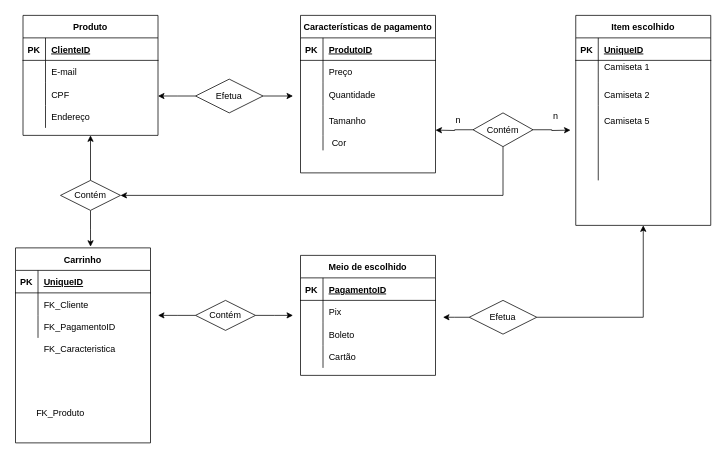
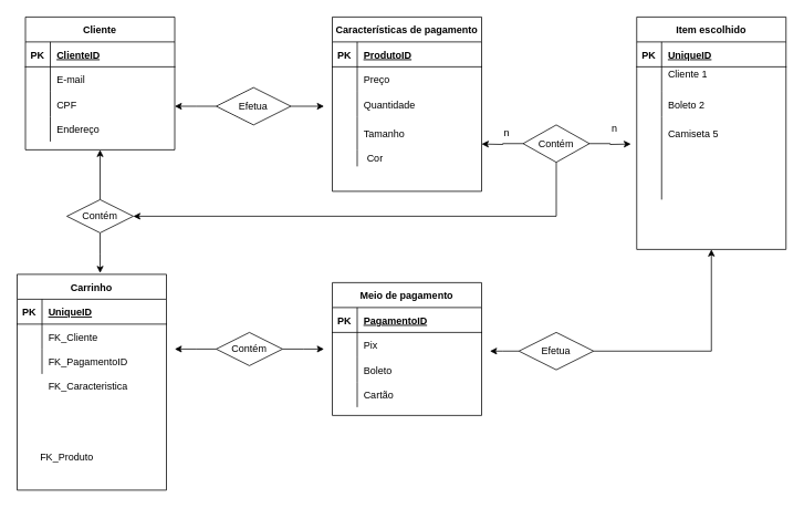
  <mxCell id="0" />
  <mxCell id="1" parent="0" />
- <mxCell id="2" value="Produto" style="shape=table;startSize=30;container=1;collapsible=1;childLayout=tableLayout;fixedRows=1;rowLines=0;fontStyle=1;align=center;resizeLast=1;" vertex="1" parent="1"><mxGeometry x="30" y="20" width="180" height="160" as="geometry" /></mxCell>
+ <mxCell id="2" value="Cliente" style="shape=table;startSize=30;container=1;collapsible=1;childLayout=tableLayout;fixedRows=1;rowLines=0;fontStyle=1;align=center;resizeLast=1;" vertex="1" parent="1"><mxGeometry x="30" y="20" width="180" height="160" as="geometry" /></mxCell>
  <mxCell id="3" value="" style="shape=tableRow;horizontal=0;startSize=0;swimlaneHead=0;swimlaneBody=0;fillColor=none;collapsible=0;dropTarget=0;points=[[0,0.5],[1,0.5]];portConstraint=eastwest;top=0;left=0;right=0;bottom=1;" vertex="1" parent="2"><mxGeometry y="30" width="180" height="30" as="geometry" /></mxCell>
  <mxCell id="4" value="PK" style="shape=partialRectangle;connectable=0;fillColor=none;top=0;left=0;bottom=0;right=0;fontStyle=1;overflow=hidden;" vertex="1" parent="3"><mxGeometry width="30" height="30" as="geometry"><mxRectangle width="30" height="30" as="alternateBounds" /></mxGeometry></mxCell>
  <mxCell id="5" value="ClienteID" style="shape=partialRectangle;connectable=0;fillColor=none;top=0;left=0;bottom=0;right=0;align=left;spacingLeft=6;fontStyle=5;overflow=hidden;" vertex="1" parent="3"><mxGeometry x="30" width="150" height="30" as="geometry"><mxRectangle width="150" height="30" as="alternateBounds" /></mxGeometry></mxCell>
  <mxCell id="6" value="" style="shape=tableRow;horizontal=0;startSize=0;swimlaneHead=0;swimlaneBody=0;fillColor=none;collapsible=0;dropTarget=0;points=[[0,0.5],[1,0.5]];portConstraint=eastwest;top=0;left=0;right=0;bottom=0;" vertex="1" parent="2"><mxGeometry y="60" width="180" height="30" as="geometry" /></mxCell>
  <mxCell id="7" value="" style="shape=partialRectangle;connectable=0;fillColor=none;top=0;left=0;bottom=0;right=0;editable=1;overflow=hidden;" vertex="1" parent="6"><mxGeometry width="30" height="30" as="geometry"><mxRectangle width="30" height="30" as="alternateBounds" /></mxGeometry></mxCell>
  <mxCell id="8" value="E-mail" style="shape=partialRectangle;connectable=0;fillColor=none;top=0;left=0;bottom=0;right=0;align=left;spacingLeft=6;overflow=hidden;" vertex="1" parent="6"><mxGeometry x="30" width="150" height="30" as="geometry"><mxRectangle width="150" height="30" as="alternateBounds" /></mxGeometry></mxCell>
  <mxCell id="9" value="" style="shape=tableRow;horizontal=0;startSize=0;swimlaneHead=0;swimlaneBody=0;fillColor=none;collapsible=0;dropTarget=0;points=[[0,0.5],[1,0.5]];portConstraint=eastwest;top=0;left=0;right=0;bottom=0;" vertex="1" parent="2"><mxGeometry y="90" width="180" height="30" as="geometry" /></mxCell>
  <mxCell id="10" value="" style="shape=partialRectangle;connectable=0;fillColor=none;top=0;left=0;bottom=0;right=0;editable=1;overflow=hidden;" vertex="1" parent="9"><mxGeometry width="30" height="30" as="geometry"><mxRectangle width="30" height="30" as="alternateBounds" /></mxGeometry></mxCell>
  <mxCell id="11" value="CPF" style="shape=partialRectangle;connectable=0;fillColor=none;top=0;left=0;bottom=0;right=0;align=left;spacingLeft=6;overflow=hidden;" vertex="1" parent="9"><mxGeometry x="30" width="150" height="30" as="geometry"><mxRectangle width="150" height="30" as="alternateBounds" /></mxGeometry></mxCell>
  <mxCell id="12" value="" style="shape=tableRow;horizontal=0;startSize=0;swimlaneHead=0;swimlaneBody=0;fillColor=none;collapsible=0;dropTarget=0;points=[[0,0.5],[1,0.5]];portConstraint=eastwest;top=0;left=0;right=0;bottom=0;" vertex="1" parent="2"><mxGeometry y="120" width="180" height="30" as="geometry" /></mxCell>
  <mxCell id="13" value="" style="shape=partialRectangle;connectable=0;fillColor=none;top=0;left=0;bottom=0;right=0;editable=1;overflow=hidden;" vertex="1" parent="12"><mxGeometry width="30" height="30" as="geometry"><mxRectangle width="30" height="30" as="alternateBounds" /></mxGeometry></mxCell>
  <mxCell id="14" value="Endereço" style="shape=partialRectangle;connectable=0;fillColor=none;top=0;left=0;bottom=0;right=0;align=left;spacingLeft=6;overflow=hidden;" vertex="1" parent="12"><mxGeometry x="30" width="150" height="30" as="geometry"><mxRectangle width="150" height="30" as="alternateBounds" /></mxGeometry></mxCell>
  <mxCell id="15" value="Características de pagamento" style="shape=table;startSize=30;container=1;collapsible=1;childLayout=tableLayout;fixedRows=1;rowLines=0;fontStyle=1;align=center;resizeLast=1;" vertex="1" parent="1"><mxGeometry x="400" y="20" width="180" height="210" as="geometry" /></mxCell>
  <mxCell id="16" value="" style="shape=tableRow;horizontal=0;startSize=0;swimlaneHead=0;swimlaneBody=0;fillColor=none;collapsible=0;dropTarget=0;points=[[0,0.5],[1,0.5]];portConstraint=eastwest;top=0;left=0;right=0;bottom=1;" vertex="1" parent="15"><mxGeometry y="30" width="180" height="30" as="geometry" /></mxCell>
  <mxCell id="17" value="PK" style="shape=partialRectangle;connectable=0;fillColor=none;top=0;left=0;bottom=0;right=0;fontStyle=1;overflow=hidden;" vertex="1" parent="16"><mxGeometry width="30" height="30" as="geometry"><mxRectangle width="30" height="30" as="alternateBounds" /></mxGeometry></mxCell>
  <mxCell id="18" value="ProdutoID" style="shape=partialRectangle;connectable=0;fillColor=none;top=0;left=0;bottom=0;right=0;align=left;spacingLeft=6;fontStyle=5;overflow=hidden;" vertex="1" parent="16"><mxGeometry x="30" width="150" height="30" as="geometry"><mxRectangle width="150" height="30" as="alternateBounds" /></mxGeometry></mxCell>
  <mxCell id="19" value="" style="shape=tableRow;horizontal=0;startSize=0;swimlaneHead=0;swimlaneBody=0;fillColor=none;collapsible=0;dropTarget=0;points=[[0,0.5],[1,0.5]];portConstraint=eastwest;top=0;left=0;right=0;bottom=0;" vertex="1" parent="15"><mxGeometry y="60" width="180" height="30" as="geometry" /></mxCell>
  <mxCell id="20" value="" style="shape=partialRectangle;connectable=0;fillColor=none;top=0;left=0;bottom=0;right=0;editable=1;overflow=hidden;" vertex="1" parent="19"><mxGeometry width="30" height="30" as="geometry"><mxRectangle width="30" height="30" as="alternateBounds" /></mxGeometry></mxCell>
  <mxCell id="21" value="Preço" style="shape=partialRectangle;connectable=0;fillColor=none;top=0;left=0;bottom=0;right=0;align=left;spacingLeft=6;overflow=hidden;" vertex="1" parent="19"><mxGeometry x="30" width="150" height="30" as="geometry"><mxRectangle width="150" height="30" as="alternateBounds" /></mxGeometry></mxCell>
  <mxCell id="22" value="" style="shape=tableRow;horizontal=0;startSize=0;swimlaneHead=0;swimlaneBody=0;fillColor=none;collapsible=0;dropTarget=0;points=[[0,0.5],[1,0.5]];portConstraint=eastwest;top=0;left=0;right=0;bottom=0;" vertex="1" parent="15"><mxGeometry y="90" width="180" height="30" as="geometry" /></mxCell>
  <mxCell id="23" value="" style="shape=partialRectangle;connectable=0;fillColor=none;top=0;left=0;bottom=0;right=0;editable=1;overflow=hidden;" vertex="1" parent="22"><mxGeometry width="30" height="30" as="geometry"><mxRectangle width="30" height="30" as="alternateBounds" /></mxGeometry></mxCell>
  <mxCell id="24" value="Quantidade" style="shape=partialRectangle;connectable=0;fillColor=none;top=0;left=0;bottom=0;right=0;align=left;spacingLeft=6;overflow=hidden;" vertex="1" parent="22"><mxGeometry x="30" width="150" height="30" as="geometry"><mxRectangle width="150" height="30" as="alternateBounds" /></mxGeometry></mxCell>
  <mxCell id="25" value="" style="shape=tableRow;horizontal=0;startSize=0;swimlaneHead=0;swimlaneBody=0;fillColor=none;collapsible=0;dropTarget=0;points=[[0,0.5],[1,0.5]];portConstraint=eastwest;top=0;left=0;right=0;bottom=0;" vertex="1" parent="15"><mxGeometry y="120" width="180" height="40" as="geometry" /></mxCell>
  <mxCell id="26" value="" style="shape=partialRectangle;connectable=0;fillColor=none;top=0;left=0;bottom=0;right=0;editable=1;overflow=hidden;" vertex="1" parent="25"><mxGeometry width="30" height="40" as="geometry"><mxRectangle width="30" height="40" as="alternateBounds" /></mxGeometry></mxCell>
  <mxCell id="27" value="Tamanho" style="shape=partialRectangle;connectable=0;fillColor=none;top=0;left=0;bottom=0;right=0;align=left;spacingLeft=6;overflow=hidden;" vertex="1" parent="25"><mxGeometry x="30" width="150" height="40" as="geometry"><mxRectangle width="150" height="40" as="alternateBounds" /></mxGeometry></mxCell>
  <mxCell id="28" value="Item escolhido" style="shape=table;startSize=30;container=1;collapsible=1;childLayout=tableLayout;fixedRows=1;rowLines=0;fontStyle=1;align=center;resizeLast=1;" vertex="1" parent="1"><mxGeometry x="767" y="20" width="180" height="280" as="geometry" /></mxCell>
  <mxCell id="29" value="" style="shape=tableRow;horizontal=0;startSize=0;swimlaneHead=0;swimlaneBody=0;fillColor=none;collapsible=0;dropTarget=0;points=[[0,0.5],[1,0.5]];portConstraint=eastwest;top=0;left=0;right=0;bottom=1;" vertex="1" parent="28"><mxGeometry y="30" width="180" height="30" as="geometry" /></mxCell>
  <mxCell id="30" value="PK" style="shape=partialRectangle;connectable=0;fillColor=none;top=0;left=0;bottom=0;right=0;fontStyle=1;overflow=hidden;" vertex="1" parent="29"><mxGeometry width="30" height="30" as="geometry"><mxRectangle width="30" height="30" as="alternateBounds" /></mxGeometry></mxCell>
  <mxCell id="31" value="UniqueID" style="shape=partialRectangle;connectable=0;fillColor=none;top=0;left=0;bottom=0;right=0;align=left;spacingLeft=6;fontStyle=5;overflow=hidden;" vertex="1" parent="29"><mxGeometry x="30" width="150" height="30" as="geometry"><mxRectangle width="150" height="30" as="alternateBounds" /></mxGeometry></mxCell>
  <mxCell id="32" value="" style="shape=tableRow;horizontal=0;startSize=0;swimlaneHead=0;swimlaneBody=0;fillColor=none;collapsible=0;dropTarget=0;points=[[0,0.5],[1,0.5]];portConstraint=eastwest;top=0;left=0;right=0;bottom=0;" vertex="1" parent="28"><mxGeometry y="60" width="180" height="30" as="geometry" /></mxCell>
  <mxCell id="33" value="" style="shape=partialRectangle;connectable=0;fillColor=none;top=0;left=0;bottom=0;right=0;editable=1;overflow=hidden;" vertex="1" parent="32"><mxGeometry width="30" height="30" as="geometry"><mxRectangle width="30" height="30" as="alternateBounds" /></mxGeometry></mxCell>
- <mxCell id="34" value="Camiseta 1&#10;" style="shape=partialRectangle;connectable=0;fillColor=none;top=0;left=0;bottom=0;right=0;align=left;spacingLeft=6;overflow=hidden;" vertex="1" parent="32"><mxGeometry x="30" width="150" height="30" as="geometry"><mxRectangle width="150" height="30" as="alternateBounds" /></mxGeometry></mxCell>
+ <mxCell id="34" value="Cliente 1&#10;" style="shape=partialRectangle;connectable=0;fillColor=none;top=0;left=0;bottom=0;right=0;align=left;spacingLeft=6;overflow=hidden;" vertex="1" parent="32"><mxGeometry x="30" width="150" height="30" as="geometry"><mxRectangle width="150" height="30" as="alternateBounds" /></mxGeometry></mxCell>
  <mxCell id="35" value="" style="shape=tableRow;horizontal=0;startSize=0;swimlaneHead=0;swimlaneBody=0;fillColor=none;collapsible=0;dropTarget=0;points=[[0,0.5],[1,0.5]];portConstraint=eastwest;top=0;left=0;right=0;bottom=0;" vertex="1" parent="28"><mxGeometry y="90" width="180" height="30" as="geometry" /></mxCell>
  <mxCell id="36" value="" style="shape=partialRectangle;connectable=0;fillColor=none;top=0;left=0;bottom=0;right=0;editable=1;overflow=hidden;" vertex="1" parent="35"><mxGeometry width="30" height="30" as="geometry"><mxRectangle width="30" height="30" as="alternateBounds" /></mxGeometry></mxCell>
- <mxCell id="37" value="Camiseta 2" style="shape=partialRectangle;connectable=0;fillColor=none;top=0;left=0;bottom=0;right=0;align=left;spacingLeft=6;overflow=hidden;" vertex="1" parent="35"><mxGeometry x="30" width="150" height="30" as="geometry"><mxRectangle width="150" height="30" as="alternateBounds" /></mxGeometry></mxCell>
+ <mxCell id="37" value="Boleto 2" style="shape=partialRectangle;connectable=0;fillColor=none;top=0;left=0;bottom=0;right=0;align=left;spacingLeft=6;overflow=hidden;" vertex="1" parent="35"><mxGeometry x="30" width="150" height="30" as="geometry"><mxRectangle width="150" height="30" as="alternateBounds" /></mxGeometry></mxCell>
  <mxCell id="38" value="" style="shape=tableRow;horizontal=0;startSize=0;swimlaneHead=0;swimlaneBody=0;fillColor=none;collapsible=0;dropTarget=0;points=[[0,0.5],[1,0.5]];portConstraint=eastwest;top=0;left=0;right=0;bottom=0;" vertex="1" parent="28"><mxGeometry y="120" width="180" height="100" as="geometry" /></mxCell>
  <mxCell id="39" value="" style="shape=partialRectangle;connectable=0;fillColor=none;top=0;left=0;bottom=0;right=0;editable=1;overflow=hidden;" vertex="1" parent="38"><mxGeometry width="30" height="100" as="geometry"><mxRectangle width="30" height="100" as="alternateBounds" /></mxGeometry></mxCell>
  <mxCell id="40" value="" style="shape=partialRectangle;connectable=0;fillColor=none;top=0;left=0;bottom=0;right=0;align=left;spacingLeft=6;overflow=hidden;" vertex="1" parent="38"><mxGeometry x="30" width="150" height="100" as="geometry"><mxRectangle width="150" height="100" as="alternateBounds" /></mxGeometry></mxCell>
  <mxCell id="41" value="Cor " style="shape=partialRectangle;connectable=0;fillColor=none;top=0;left=0;bottom=0;right=0;align=left;spacingLeft=6;overflow=hidden;" vertex="1" parent="1"><mxGeometry x="434" y="175" width="150" height="30" as="geometry"><mxRectangle width="150" height="30" as="alternateBounds" /></mxGeometry></mxCell>
  <mxCell id="42" value="" style="endArrow=none;html=1;rounded=0;" edge="1" parent="1"><mxGeometry relative="1" as="geometry"><mxPoint x="430" y="200" as="sourcePoint" /><mxPoint x="430" y="180" as="targetPoint" /></mxGeometry></mxCell>
  <mxCell id="43" value="Camiseta 5" style="shape=partialRectangle;connectable=0;fillColor=none;top=0;left=0;bottom=0;right=0;align=left;spacingLeft=6;overflow=hidden;" vertex="1" parent="1"><mxGeometry x="797" y="145" width="150" height="30" as="geometry"><mxRectangle width="150" height="30" as="alternateBounds" /></mxGeometry></mxCell>
  <mxCell id="44" style="edgeStyle=orthogonalEdgeStyle;rounded=0;orthogonalLoop=1;jettySize=auto;html=1;exitX=0;exitY=0.5;exitDx=0;exitDy=0;" edge="1" parent="1" source="47"><mxGeometry relative="1" as="geometry"><mxPoint x="580" y="173" as="targetPoint" /></mxGeometry></mxCell>
  <mxCell id="45" style="edgeStyle=orthogonalEdgeStyle;rounded=0;orthogonalLoop=1;jettySize=auto;html=1;exitX=1;exitY=0.5;exitDx=0;exitDy=0;" edge="1" parent="1" source="47"><mxGeometry relative="1" as="geometry"><mxPoint x="760" y="173" as="targetPoint" /></mxGeometry></mxCell>
  <mxCell id="46" style="edgeStyle=orthogonalEdgeStyle;rounded=0;orthogonalLoop=1;jettySize=auto;html=1;entryX=1;entryY=0.5;entryDx=0;entryDy=0;" edge="1" parent="1" source="47" target="78"><mxGeometry relative="1" as="geometry"><mxPoint x="200" y="280" as="targetPoint" /><Array as="points"><mxPoint x="670" y="260" /></Array></mxGeometry></mxCell>
  <mxCell id="47" value="Contém" style="shape=rhombus;perimeter=rhombusPerimeter;whiteSpace=wrap;html=1;align=center;" vertex="1" parent="1"><mxGeometry x="630" y="150" width="80" height="45" as="geometry" /></mxCell>
  <mxCell id="48" value="n" style="text;html=1;align=center;verticalAlign=middle;resizable=0;points=[];autosize=1;strokeColor=none;fillColor=none;" vertex="1" parent="1"><mxGeometry x="600" y="150" width="20" height="20" as="geometry" /></mxCell>
  <mxCell id="49" value="n" style="text;html=1;align=center;verticalAlign=middle;resizable=0;points=[];autosize=1;strokeColor=none;fillColor=none;" vertex="1" parent="1"><mxGeometry x="730" y="145" width="20" height="20" as="geometry" /></mxCell>
  <mxCell id="50" style="edgeStyle=orthogonalEdgeStyle;rounded=0;orthogonalLoop=1;jettySize=auto;html=1;" edge="1" parent="1" source="52"><mxGeometry relative="1" as="geometry"><mxPoint x="390" y="127.5" as="targetPoint" /></mxGeometry></mxCell>
  <mxCell id="51" style="edgeStyle=orthogonalEdgeStyle;rounded=0;orthogonalLoop=1;jettySize=auto;html=1;" edge="1" parent="1" source="52"><mxGeometry relative="1" as="geometry"><mxPoint x="210" y="127.5" as="targetPoint" /></mxGeometry></mxCell>
  <mxCell id="52" value="Efetua" style="shape=rhombus;perimeter=rhombusPerimeter;whiteSpace=wrap;html=1;align=center;" vertex="1" parent="1"><mxGeometry x="260" y="105" width="90" height="45" as="geometry" /></mxCell>
- <mxCell id="53" value="Meio de escolhido" style="shape=table;startSize=30;container=1;collapsible=1;childLayout=tableLayout;fixedRows=1;rowLines=0;fontStyle=1;align=center;resizeLast=1;" vertex="1" parent="1"><mxGeometry x="400" y="340" width="180" height="160" as="geometry" /></mxCell>
+ <mxCell id="53" value="Meio de pagamento" style="shape=table;startSize=30;container=1;collapsible=1;childLayout=tableLayout;fixedRows=1;rowLines=0;fontStyle=1;align=center;resizeLast=1;" vertex="1" parent="1"><mxGeometry x="400" y="340" width="180" height="160" as="geometry" /></mxCell>
  <mxCell id="54" value="" style="shape=tableRow;horizontal=0;startSize=0;swimlaneHead=0;swimlaneBody=0;fillColor=none;collapsible=0;dropTarget=0;points=[[0,0.5],[1,0.5]];portConstraint=eastwest;top=0;left=0;right=0;bottom=1;" vertex="1" parent="53"><mxGeometry y="30" width="180" height="30" as="geometry" /></mxCell>
  <mxCell id="55" value="PK" style="shape=partialRectangle;connectable=0;fillColor=none;top=0;left=0;bottom=0;right=0;fontStyle=1;overflow=hidden;" vertex="1" parent="54"><mxGeometry width="30" height="30" as="geometry"><mxRectangle width="30" height="30" as="alternateBounds" /></mxGeometry></mxCell>
  <mxCell id="56" value="PagamentoID" style="shape=partialRectangle;connectable=0;fillColor=none;top=0;left=0;bottom=0;right=0;align=left;spacingLeft=6;fontStyle=5;overflow=hidden;" vertex="1" parent="54"><mxGeometry x="30" width="150" height="30" as="geometry"><mxRectangle width="150" height="30" as="alternateBounds" /></mxGeometry></mxCell>
  <mxCell id="57" value="" style="shape=tableRow;horizontal=0;startSize=0;swimlaneHead=0;swimlaneBody=0;fillColor=none;collapsible=0;dropTarget=0;points=[[0,0.5],[1,0.5]];portConstraint=eastwest;top=0;left=0;right=0;bottom=0;" vertex="1" parent="53"><mxGeometry y="60" width="180" height="30" as="geometry" /></mxCell>
  <mxCell id="58" value="" style="shape=partialRectangle;connectable=0;fillColor=none;top=0;left=0;bottom=0;right=0;editable=1;overflow=hidden;" vertex="1" parent="57"><mxGeometry width="30" height="30" as="geometry"><mxRectangle width="30" height="30" as="alternateBounds" /></mxGeometry></mxCell>
  <mxCell id="59" value="Pix" style="shape=partialRectangle;connectable=0;fillColor=none;top=0;left=0;bottom=0;right=0;align=left;spacingLeft=6;overflow=hidden;" vertex="1" parent="57"><mxGeometry x="30" width="150" height="30" as="geometry"><mxRectangle width="150" height="30" as="alternateBounds" /></mxGeometry></mxCell>
  <mxCell id="60" value="" style="shape=tableRow;horizontal=0;startSize=0;swimlaneHead=0;swimlaneBody=0;fillColor=none;collapsible=0;dropTarget=0;points=[[0,0.5],[1,0.5]];portConstraint=eastwest;top=0;left=0;right=0;bottom=0;" vertex="1" parent="53"><mxGeometry y="90" width="180" height="30" as="geometry" /></mxCell>
  <mxCell id="61" value="" style="shape=partialRectangle;connectable=0;fillColor=none;top=0;left=0;bottom=0;right=0;editable=1;overflow=hidden;" vertex="1" parent="60"><mxGeometry width="30" height="30" as="geometry"><mxRectangle width="30" height="30" as="alternateBounds" /></mxGeometry></mxCell>
  <mxCell id="62" value="Boleto" style="shape=partialRectangle;connectable=0;fillColor=none;top=0;left=0;bottom=0;right=0;align=left;spacingLeft=6;overflow=hidden;" vertex="1" parent="60"><mxGeometry x="30" width="150" height="30" as="geometry"><mxRectangle width="150" height="30" as="alternateBounds" /></mxGeometry></mxCell>
  <mxCell id="63" value="" style="shape=tableRow;horizontal=0;startSize=0;swimlaneHead=0;swimlaneBody=0;fillColor=none;collapsible=0;dropTarget=0;points=[[0,0.5],[1,0.5]];portConstraint=eastwest;top=0;left=0;right=0;bottom=0;" vertex="1" parent="53"><mxGeometry y="120" width="180" height="30" as="geometry" /></mxCell>
  <mxCell id="64" value="" style="shape=partialRectangle;connectable=0;fillColor=none;top=0;left=0;bottom=0;right=0;editable=1;overflow=hidden;" vertex="1" parent="63"><mxGeometry width="30" height="30" as="geometry"><mxRectangle width="30" height="30" as="alternateBounds" /></mxGeometry></mxCell>
  <mxCell id="65" value="Cartão" style="shape=partialRectangle;connectable=0;fillColor=none;top=0;left=0;bottom=0;right=0;align=left;spacingLeft=6;overflow=hidden;" vertex="1" parent="63"><mxGeometry x="30" width="150" height="30" as="geometry"><mxRectangle width="150" height="30" as="alternateBounds" /></mxGeometry></mxCell>
  <mxCell id="66" value="Carrinho" style="shape=table;startSize=30;container=1;collapsible=1;childLayout=tableLayout;fixedRows=1;rowLines=0;fontStyle=1;align=center;resizeLast=1;" vertex="1" parent="1"><mxGeometry x="20" y="330" width="180" height="260" as="geometry" /></mxCell>
  <mxCell id="67" value="" style="shape=tableRow;horizontal=0;startSize=0;swimlaneHead=0;swimlaneBody=0;fillColor=none;collapsible=0;dropTarget=0;points=[[0,0.5],[1,0.5]];portConstraint=eastwest;top=0;left=0;right=0;bottom=1;" vertex="1" parent="66"><mxGeometry y="30" width="180" height="30" as="geometry" /></mxCell>
  <mxCell id="68" value="PK" style="shape=partialRectangle;connectable=0;fillColor=none;top=0;left=0;bottom=0;right=0;fontStyle=1;overflow=hidden;" vertex="1" parent="67"><mxGeometry width="30" height="30" as="geometry"><mxRectangle width="30" height="30" as="alternateBounds" /></mxGeometry></mxCell>
  <mxCell id="69" value="UniqueID" style="shape=partialRectangle;connectable=0;fillColor=none;top=0;left=0;bottom=0;right=0;align=left;spacingLeft=6;fontStyle=5;overflow=hidden;" vertex="1" parent="67"><mxGeometry x="30" width="150" height="30" as="geometry"><mxRectangle width="150" height="30" as="alternateBounds" /></mxGeometry></mxCell>
  <mxCell id="70" value="" style="shape=tableRow;horizontal=0;startSize=0;swimlaneHead=0;swimlaneBody=0;fillColor=none;collapsible=0;dropTarget=0;points=[[0,0.5],[1,0.5]];portConstraint=eastwest;top=0;left=0;right=0;bottom=0;" vertex="1" parent="66"><mxGeometry y="60" width="180" height="30" as="geometry" /></mxCell>
  <mxCell id="71" value="" style="shape=partialRectangle;connectable=0;fillColor=none;top=0;left=0;bottom=0;right=0;editable=1;overflow=hidden;" vertex="1" parent="70"><mxGeometry width="30" height="30" as="geometry"><mxRectangle width="30" height="30" as="alternateBounds" /></mxGeometry></mxCell>
  <mxCell id="72" value="FK_Cliente" style="shape=partialRectangle;connectable=0;fillColor=none;top=0;left=0;bottom=0;right=0;align=left;spacingLeft=6;overflow=hidden;" vertex="1" parent="70"><mxGeometry x="30" width="150" height="30" as="geometry"><mxRectangle width="150" height="30" as="alternateBounds" /></mxGeometry></mxCell>
  <mxCell id="73" value="" style="shape=tableRow;horizontal=0;startSize=0;swimlaneHead=0;swimlaneBody=0;fillColor=none;collapsible=0;dropTarget=0;points=[[0,0.5],[1,0.5]];portConstraint=eastwest;top=0;left=0;right=0;bottom=0;" vertex="1" parent="66"><mxGeometry y="90" width="180" height="30" as="geometry" /></mxCell>
  <mxCell id="74" value="" style="shape=partialRectangle;connectable=0;fillColor=none;top=0;left=0;bottom=0;right=0;editable=1;overflow=hidden;" vertex="1" parent="73"><mxGeometry width="30" height="30" as="geometry"><mxRectangle width="30" height="30" as="alternateBounds" /></mxGeometry></mxCell>
  <mxCell id="75" value="FK_PagamentoID" style="shape=partialRectangle;connectable=0;fillColor=none;top=0;left=0;bottom=0;right=0;align=left;spacingLeft=6;overflow=hidden;" vertex="1" parent="73"><mxGeometry x="30" width="150" height="30" as="geometry"><mxRectangle width="150" height="30" as="alternateBounds" /></mxGeometry></mxCell>
  <mxCell id="76" style="edgeStyle=orthogonalEdgeStyle;rounded=0;orthogonalLoop=1;jettySize=auto;html=1;entryX=0.5;entryY=1;entryDx=0;entryDy=0;" edge="1" parent="1" source="78" target="2"><mxGeometry relative="1" as="geometry" /></mxCell>
  <mxCell id="77" style="edgeStyle=orthogonalEdgeStyle;rounded=0;orthogonalLoop=1;jettySize=auto;html=1;entryX=0.556;entryY=-0.006;entryDx=0;entryDy=0;entryPerimeter=0;" edge="1" parent="1" source="78" target="66"><mxGeometry relative="1" as="geometry" /></mxCell>
  <mxCell id="78" value="Contém" style="shape=rhombus;perimeter=rhombusPerimeter;whiteSpace=wrap;html=1;align=center;" vertex="1" parent="1"><mxGeometry x="80" y="240" width="80" height="40" as="geometry" /></mxCell>
  <mxCell id="79" style="edgeStyle=orthogonalEdgeStyle;rounded=0;orthogonalLoop=1;jettySize=auto;html=1;" edge="1" parent="1" source="81"><mxGeometry relative="1" as="geometry"><mxPoint x="390" as="targetPoint" y="420" /></mxGeometry></mxCell>
  <mxCell id="80" style="edgeStyle=orthogonalEdgeStyle;rounded=0;orthogonalLoop=1;jettySize=auto;html=1;" edge="1" parent="1" source="81"><mxGeometry relative="1" as="geometry"><mxPoint x="210" as="targetPoint" y="420" /></mxGeometry></mxCell>
  <mxCell id="81" value="Contém" style="shape=rhombus;perimeter=rhombusPerimeter;whiteSpace=wrap;html=1;align=center;" vertex="1" parent="1"><mxGeometry x="260" y="400" width="80" height="40" as="geometry" /></mxCell>
  <mxCell id="82" style="edgeStyle=orthogonalEdgeStyle;rounded=0;orthogonalLoop=1;jettySize=auto;html=1;exitX=1;exitY=0.5;exitDx=0;exitDy=0;entryX=0.5;entryY=1;entryDx=0;entryDy=0;" edge="1" parent="1" source="84" target="28"><mxGeometry relative="1" as="geometry" /></mxCell>
  <mxCell id="83" style="edgeStyle=orthogonalEdgeStyle;rounded=0;orthogonalLoop=1;jettySize=auto;html=1;" edge="1" parent="1" source="84"><mxGeometry relative="1" as="geometry"><mxPoint x="590" y="422.5" as="targetPoint" /></mxGeometry></mxCell>
  <mxCell id="84" value="Efetua" style="shape=rhombus;perimeter=rhombusPerimeter;whiteSpace=wrap;html=1;align=center;" vertex="1" parent="1"><mxGeometry x="625" y="400" width="90" height="45" as="geometry" /></mxCell>
  <mxCell id="85" value="FK_Caracteristica" style="shape=partialRectangle;connectable=0;fillColor=none;top=0;left=0;bottom=0;right=0;align=left;spacingLeft=6;overflow=hidden;" vertex="1" parent="1"><mxGeometry x="50" y="449" width="150" height="30" as="geometry"><mxRectangle width="150" height="30" as="alternateBounds" /></mxGeometry></mxCell>
  <mxCell id="86" value="FK_Produto" style="shape=partialRectangle;connectable=0;fillColor=none;top=0;left=0;bottom=0;right=0;align=left;spacingLeft=6;overflow=hidden;" vertex="1" parent="1"><mxGeometry x="40" y="534" width="150" height="30" as="geometry"><mxRectangle width="150" height="30" as="alternateBounds" /></mxGeometry></mxCell>
